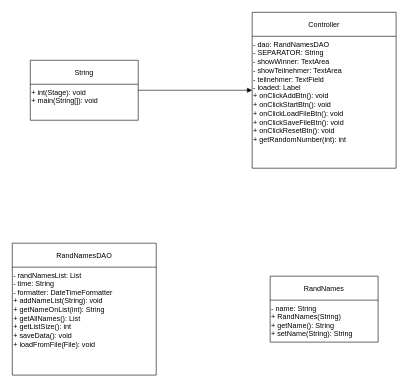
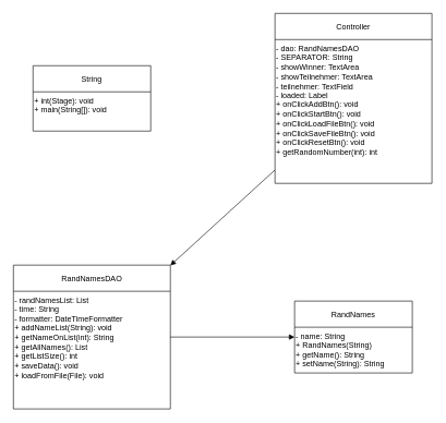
  <mxCell id="0" />
  <mxCell id="1" parent="0" />
  <mxCell id="2" value="String" style="shape=swimlane;" parent="1" vertex="1"><mxGeometry x="50" y="100" width="180" height="100" as="geometry" /></mxCell>
  <mxCell id="3" value="+ int(Stage): void&amp;nbsp;&lt;div&gt;+ main(String[]): void&lt;/div&gt;" style="text;html=1;" parent="2" vertex="1"><mxGeometry y="40" width="180" height="60" as="geometry" /></mxCell>
  <mxCell id="4" value="Controller" style="shape=swimlane;" parent="1" vertex="1"><mxGeometry x="420" y="20" width="240" height="260" as="geometry" /></mxCell>
  <mxCell id="5" value="- dao: RandNamesDAO&amp;nbsp;&lt;div&gt;- SEPARATOR: String&amp;nbsp;&lt;/div&gt;&lt;div&gt;- showWinner: TextArea&amp;nbsp;&lt;/div&gt;&lt;div&gt;- showTeilnehmer: TextArea&amp;nbsp;&lt;/div&gt;&lt;div&gt;- teilnehmer: TextField&amp;nbsp;&lt;/div&gt;&lt;div&gt;- loaded: Label&lt;span style=&quot;background-color: transparent; color: light-dark(rgb(0, 0, 0), rgb(255, 255, 255));&quot;&gt;&amp;nbsp;&lt;/span&gt;&lt;/div&gt;&lt;div&gt;&lt;span style=&quot;background-color: transparent; color: light-dark(rgb(0, 0, 0), rgb(255, 255, 255));&quot;&gt;+ onClickAddBtn(): void&amp;nbsp;&lt;/span&gt;&lt;/div&gt;&lt;div&gt;&lt;span style=&quot;background-color: transparent; color: light-dark(rgb(0, 0, 0), rgb(255, 255, 255));&quot;&gt;+ onClickStartBtn(): void&amp;nbsp;&lt;/span&gt;&lt;/div&gt;&lt;div&gt;&lt;span style=&quot;background-color: transparent; color: light-dark(rgb(0, 0, 0), rgb(255, 255, 255));&quot;&gt;+ onClickLoadFileBtn(): void&amp;nbsp;&lt;/span&gt;&lt;/div&gt;&lt;div&gt;&lt;span style=&quot;background-color: transparent; color: light-dark(rgb(0, 0, 0), rgb(255, 255, 255));&quot;&gt;+ onClickSaveFileBtn(): void&amp;nbsp;&lt;/span&gt;&lt;/div&gt;&lt;div&gt;&lt;span style=&quot;background-color: transparent; color: light-dark(rgb(0, 0, 0), rgb(255, 255, 255));&quot;&gt;+ onClickResetBtn(): void&amp;nbsp;&lt;/span&gt;&lt;/div&gt;&lt;div&gt;&lt;span style=&quot;background-color: transparent; color: light-dark(rgb(0, 0, 0), rgb(255, 255, 255));&quot;&gt;+ getRandomNumber(int): int&lt;/span&gt;&lt;/div&gt;" style="text;html=1;" parent="4" vertex="1"><mxGeometry y="40" width="240" height="220" as="geometry" /></mxCell>
  <mxCell id="6" value="RandNamesDAO" style="shape=swimlane;" parent="1" vertex="1"><mxGeometry x="20" y="405" width="240" height="220" as="geometry" /></mxCell>
  <mxCell id="7" value="- randNamesList: List&amp;nbsp;&lt;div&gt;- time: String&amp;nbsp;&lt;/div&gt;&lt;div&gt;- formatter: DateTimeFormatter&amp;nbsp;&lt;/div&gt;&lt;div&gt;+ addNameList(String): void&amp;nbsp;&lt;/div&gt;&lt;div&gt;+ getNameOnList(int): String&amp;nbsp;&lt;/div&gt;&lt;div&gt;+ getAllNames(): List&amp;nbsp;&lt;/div&gt;&lt;div&gt;+ getListSize(): int&amp;nbsp;&lt;/div&gt;&lt;div&gt;+ saveData(): void&amp;nbsp;&lt;/div&gt;&lt;div&gt;+ loadFromFile(File): void&lt;/div&gt;" style="text;html=1;" parent="6" vertex="1"><mxGeometry y="40" width="240" height="140" as="geometry" /></mxCell>
  <mxCell id="8" value="RandNames" style="shape=swimlane;" parent="1" vertex="1"><mxGeometry x="450" y="460" width="180" height="110" as="geometry" /></mxCell>
  <mxCell id="9" value="- name: String&amp;nbsp;&lt;div&gt;+ RandNames(String)&amp;nbsp;&lt;/div&gt;&lt;div&gt;+ getName(): String&amp;nbsp;&lt;/div&gt;&lt;div&gt;+ setName(String): String&lt;/div&gt;" style="text;html=1;" parent="8" vertex="1"><mxGeometry y="40" width="180" height="70" as="geometry" /></mxCell>
- <mxCell id="10" style="endArrow=block;" parent="1" source="2" target="4" edge="1"><mxGeometry relative="1" as="geometry" /></mxCell>
+ <mxCell id="11" style="endArrow=block;" parent="1" source="4" target="6" edge="1"><mxGeometry relative="1" as="geometry" /></mxCell>
+ <mxCell id="12" style="endArrow=block;" parent="1" source="6" target="8" edge="1"><mxGeometry relative="1" as="geometry" /></mxCell>
